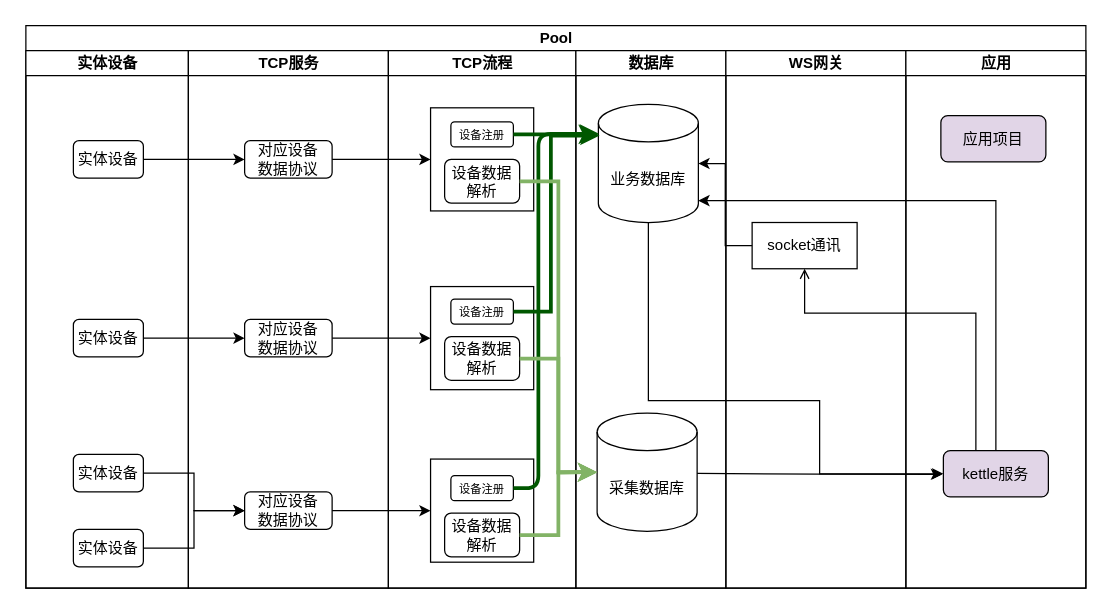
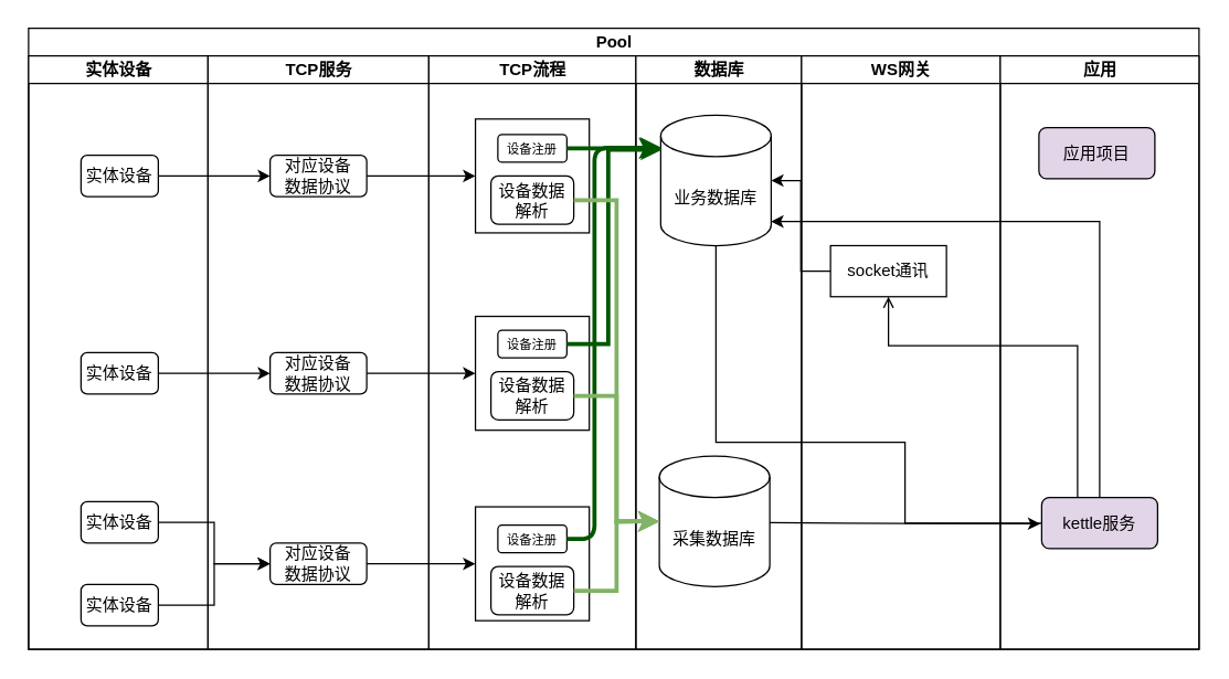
  <mxCell id="0" />
  <mxCell id="1" parent="0" />
  <mxCell id="2" value="Pool" style="swimlane;childLayout=stackLayout;resizeParent=1;resizeParentMax=0;startSize=20;html=1;" vertex="1" parent="1"><mxGeometry x="20" y="20" width="848" height="450" as="geometry" /></mxCell>
  <mxCell id="3" value="实体设备" style="swimlane;startSize=20;html=1;" vertex="1" parent="2"><mxGeometry y="20" width="130" height="430" as="geometry" /></mxCell>
  <mxCell id="4" value="实体设备" style="rounded=1;whiteSpace=wrap;html=1;" vertex="1" parent="3"><mxGeometry x="38" y="72" width="56" height="30" as="geometry" /></mxCell>
  <mxCell id="5" value="实体设备" style="rounded=1;whiteSpace=wrap;html=1;" vertex="1" parent="3"><mxGeometry x="38" y="215" width="56" height="30" as="geometry" /></mxCell>
  <mxCell id="6" value="实体设备" style="rounded=1;whiteSpace=wrap;html=1;" vertex="1" parent="3"><mxGeometry x="38" y="323" width="56" height="30" as="geometry" /></mxCell>
  <mxCell id="7" value="实体设备" style="rounded=1;whiteSpace=wrap;html=1;" vertex="1" parent="3"><mxGeometry x="38" y="383" width="56" height="30" as="geometry" /></mxCell>
  <mxCell id="8" value="TCP服务" style="swimlane;startSize=20;html=1;" vertex="1" parent="2"><mxGeometry x="130" y="20" width="160" height="430" as="geometry" /></mxCell>
  <mxCell id="9" value="对应设备&lt;br&gt;数据协议" style="rounded=1;whiteSpace=wrap;html=1;" vertex="1" parent="8"><mxGeometry x="45.0" y="72" width="70" height="30" as="geometry" /></mxCell>
  <mxCell id="10" value="对应设备&lt;br style=&quot;border-color: var(--border-color);&quot;&gt;数据协议" style="rounded=1;whiteSpace=wrap;html=1;" vertex="1" parent="8"><mxGeometry x="45.0" y="215" width="70" height="30" as="geometry" /></mxCell>
  <mxCell id="11" value="对应设备&lt;br style=&quot;border-color: var(--border-color);&quot;&gt;数据协议" style="rounded=1;whiteSpace=wrap;html=1;" vertex="1" parent="8"><mxGeometry x="45.0" y="353" width="70" height="30" as="geometry" /></mxCell>
  <mxCell id="12" value="TCP流程" style="swimlane;startSize=20;html=1;" vertex="1" parent="2"><mxGeometry x="290" y="20" width="150" height="430" as="geometry" /></mxCell>
  <mxCell id="13" value="" style="whiteSpace=wrap;html=1;aspect=fixed;" vertex="1" parent="12"><mxGeometry x="33.75" y="45.75" width="82.5" height="82.5" as="geometry" /></mxCell>
  <mxCell id="14" value="&lt;font style=&quot;font-size: 9px;&quot;&gt;设备注册&lt;/font&gt;" style="rounded=1;whiteSpace=wrap;html=1;" vertex="1" parent="12"><mxGeometry x="50" y="57" width="50" height="20" as="geometry" /></mxCell>
  <mxCell id="15" value="设备数据解析" style="rounded=1;whiteSpace=wrap;html=1;" vertex="1" parent="12"><mxGeometry x="45" y="87" width="60" height="35" as="geometry" /></mxCell>
  <mxCell id="16" value="" style="whiteSpace=wrap;html=1;aspect=fixed;" vertex="1" parent="12"><mxGeometry x="33.75" y="326.75" width="82.5" height="82.5" as="geometry" /></mxCell>
  <mxCell id="17" value="&lt;font style=&quot;font-size: 9px;&quot;&gt;设备注册&lt;/font&gt;" style="rounded=1;whiteSpace=wrap;html=1;" vertex="1" parent="12"><mxGeometry x="50.0" y="340" width="50" height="20" as="geometry" /></mxCell>
  <mxCell id="18" value="设备数据解析" style="rounded=1;whiteSpace=wrap;html=1;" vertex="1" parent="12"><mxGeometry x="45" y="370" width="60" height="35" as="geometry" /></mxCell>
  <mxCell id="19" value="" style="whiteSpace=wrap;html=1;aspect=fixed;" vertex="1" parent="12"><mxGeometry x="33.75" y="188.75" width="82.5" height="82.5" as="geometry" /></mxCell>
  <mxCell id="20" value="设备数据解析" style="rounded=1;whiteSpace=wrap;html=1;" vertex="1" parent="12"><mxGeometry x="45" y="228.75" width="60" height="35" as="geometry" /></mxCell>
  <mxCell id="21" value="&lt;font style=&quot;font-size: 9px;&quot;&gt;设备注册&lt;/font&gt;" style="rounded=1;whiteSpace=wrap;html=1;" vertex="1" parent="12"><mxGeometry x="50" y="198.75" width="50" height="20" as="geometry" /></mxCell>
  <mxCell id="22" value="数据库" style="swimlane;startSize=20;html=1;" vertex="1" parent="2"><mxGeometry x="440" y="20" width="120" height="430" as="geometry" /></mxCell>
  <mxCell id="23" value="采集数据库" style="shape=cylinder3;whiteSpace=wrap;html=1;boundedLbl=1;backgroundOutline=1;size=15;" vertex="1" parent="22"><mxGeometry x="17" y="290" width="80" height="94.5" as="geometry" /></mxCell>
  <mxCell id="24" value="业务数据库" style="shape=cylinder3;whiteSpace=wrap;html=1;boundedLbl=1;backgroundOutline=1;size=15;" vertex="1" parent="22"><mxGeometry x="18" y="43" width="80" height="94.5" as="geometry" /></mxCell>
  <mxCell id="25" value="WS网关" style="swimlane;startSize=20;html=1;" vertex="1" parent="2"><mxGeometry x="560" y="20" width="144" height="430" as="geometry" /></mxCell>
  <mxCell id="26" value="socket通讯" style="whiteSpace=wrap;html=1;rounded=0;" vertex="1" parent="25"><mxGeometry x="21" y="137.5" width="84" height="37" as="geometry" /></mxCell>
  <mxCell id="27" value="应用" style="swimlane;startSize=20;html=1;" vertex="1" parent="2"><mxGeometry x="704" y="20" width="144" height="430" as="geometry" /></mxCell>
  <mxCell id="28" value="应用项目" style="rounded=1;whiteSpace=wrap;html=1;fillColor=#e1d5e7;" vertex="1" parent="27"><mxGeometry x="28" y="52" width="84" height="37" as="geometry" /></mxCell>
  <mxCell id="29" value="kettle服务" style="rounded=1;whiteSpace=wrap;html=1;fillColor=#e1d5e7;" vertex="1" parent="27"><mxGeometry x="30" y="320" width="84" height="37" as="geometry" /></mxCell>
  <mxCell id="30" style="edgeStyle=orthogonalEdgeStyle;rounded=0;orthogonalLoop=1;jettySize=auto;html=1;entryX=0;entryY=0.5;entryDx=0;entryDy=0;" edge="1" parent="2" source="4" target="9"><mxGeometry relative="1" as="geometry"><mxPoint x="140.0" y="107" as="targetPoint" /></mxGeometry></mxCell>
  <mxCell id="31" style="edgeStyle=orthogonalEdgeStyle;rounded=0;orthogonalLoop=1;jettySize=auto;html=1;entryX=0;entryY=0.5;entryDx=0;entryDy=0;" edge="1" parent="2" source="6" target="11"><mxGeometry relative="1" as="geometry"><mxPoint x="140.0" y="358" as="targetPoint" /></mxGeometry></mxCell>
  <mxCell id="32" style="edgeStyle=orthogonalEdgeStyle;rounded=0;orthogonalLoop=1;jettySize=auto;html=1;entryX=0;entryY=0.5;entryDx=0;entryDy=0;" edge="1" parent="2" source="7" target="11"><mxGeometry relative="1" as="geometry"><mxPoint x="140.0" y="418" as="targetPoint" /></mxGeometry></mxCell>
  <mxCell id="33" style="edgeStyle=orthogonalEdgeStyle;rounded=0;orthogonalLoop=1;jettySize=auto;html=1;entryX=0;entryY=0.5;entryDx=0;entryDy=0;" edge="1" parent="2" source="10" target="19"><mxGeometry relative="1" as="geometry"><mxPoint x="320.0" y="250" as="targetPoint" /></mxGeometry></mxCell>
  <mxCell id="34" style="edgeStyle=orthogonalEdgeStyle;rounded=0;orthogonalLoop=1;jettySize=auto;html=1;" edge="1" parent="2" source="11" target="16"><mxGeometry relative="1" as="geometry" /></mxCell>
  <mxCell id="35" style="edgeStyle=orthogonalEdgeStyle;rounded=0;orthogonalLoop=1;jettySize=auto;html=1;entryX=0;entryY=0.5;entryDx=0;entryDy=0;" edge="1" parent="2" source="9" target="13"><mxGeometry relative="1" as="geometry" /></mxCell>
  <mxCell id="36" style="edgeStyle=orthogonalEdgeStyle;rounded=0;orthogonalLoop=1;jettySize=auto;html=1;entryX=-0.005;entryY=0.254;entryDx=0;entryDy=0;entryPerimeter=0;strokeWidth=3;fillColor=#008a00;strokeColor=#005700;" edge="1" parent="2" source="14" target="24"><mxGeometry relative="1" as="geometry" /></mxCell>
  <mxCell id="37" style="edgeStyle=orthogonalEdgeStyle;rounded=0;orthogonalLoop=1;jettySize=auto;html=1;entryX=0.012;entryY=0.264;entryDx=0;entryDy=0;entryPerimeter=0;fillColor=#008a00;strokeColor=#005700;strokeWidth=3;" edge="1" parent="2" source="21" target="24"><mxGeometry relative="1" as="geometry"><Array as="points"><mxPoint x="420" y="229" /><mxPoint x="420" y="88" /></Array></mxGeometry></mxCell>
  <mxCell id="38" style="edgeStyle=orthogonalEdgeStyle;rounded=1;orthogonalLoop=1;jettySize=auto;html=1;entryX=0.006;entryY=0.249;entryDx=0;entryDy=0;entryPerimeter=0;strokeWidth=3;fillColor=#008a00;strokeColor=#005700;" edge="1" parent="2" source="17" target="24"><mxGeometry relative="1" as="geometry"><Array as="points"><mxPoint x="410" y="370" /><mxPoint x="410" y="87" /></Array></mxGeometry></mxCell>
  <mxCell id="39" style="edgeStyle=orthogonalEdgeStyle;rounded=0;orthogonalLoop=1;jettySize=auto;html=1;entryX=0;entryY=0.5;entryDx=0;entryDy=0;entryPerimeter=0;fillColor=#d5e8d4;strokeColor=#82b366;strokeWidth=3;" edge="1" parent="2" source="15" target="23"><mxGeometry relative="1" as="geometry" /></mxCell>
  <mxCell id="40" style="edgeStyle=orthogonalEdgeStyle;rounded=0;orthogonalLoop=1;jettySize=auto;html=1;entryX=0;entryY=0.5;entryDx=0;entryDy=0;entryPerimeter=0;fillColor=#d5e8d4;strokeColor=#82b366;strokeWidth=3;" edge="1" parent="2" source="20" target="23"><mxGeometry relative="1" as="geometry" /></mxCell>
  <mxCell id="41" style="edgeStyle=orthogonalEdgeStyle;rounded=0;orthogonalLoop=1;jettySize=auto;html=1;entryX=0;entryY=0.5;entryDx=0;entryDy=0;entryPerimeter=0;fillColor=#d5e8d4;strokeColor=#82b366;strokeWidth=3;" edge="1" parent="2" source="18" target="23"><mxGeometry relative="1" as="geometry" /></mxCell>
  <mxCell id="42" style="edgeStyle=orthogonalEdgeStyle;rounded=0;orthogonalLoop=1;jettySize=auto;html=1;entryX=0;entryY=0.5;entryDx=0;entryDy=0;exitX=1;exitY=0.5;exitDx=0;exitDy=0;" edge="1" parent="2" source="5" target="10"><mxGeometry relative="1" as="geometry"><mxPoint x="150.0" y="249.71" as="targetPoint" /><mxPoint x="100.0" y="250" as="sourcePoint" /></mxGeometry></mxCell>
- <mxCell id="43" style="edgeStyle=orthogonalEdgeStyle;rounded=0;orthogonalLoop=1;jettySize=auto;html=1;entryX=0;entryY=0.5;entryDx=0;entryDy=0;" edge="1" parent="2" source="24" target="29"><mxGeometry relative="1" as="geometry"><mxPoint x="732.984" y="358" as="targetPoint" /><Array as="points"><mxPoint x="498.0" y="300" /><mxPoint x="635.0" y="300" /><mxPoint x="635.0" y="359" /></Array></mxGeometry></mxCell>
+ <mxCell id="43" style="edgeStyle=orthogonalEdgeStyle;rounded=0;orthogonalLoop=1;jettySize=auto;html=1;entryX=0;entryY=0.5;entryDx=0;entryDy=0;endArrow=none;" edge="1" parent="2" source="24" target="29"><mxGeometry relative="1" as="geometry"><mxPoint x="732.984" y="358" as="targetPoint" /><Array as="points"><mxPoint x="498.0" y="300" /><mxPoint x="635.0" y="300" /><mxPoint x="635.0" y="359" /></Array></mxGeometry></mxCell>
  <mxCell id="44" style="edgeStyle=orthogonalEdgeStyle;rounded=0;orthogonalLoop=1;jettySize=auto;html=1;" edge="1" parent="2" source="29"><mxGeometry relative="1" as="geometry"><mxPoint x="538.0" y="140" as="targetPoint" /><Array as="points"><mxPoint x="776" y="140" /></Array></mxGeometry></mxCell>
  <mxCell id="45" style="edgeStyle=orthogonalEdgeStyle;rounded=0;orthogonalLoop=1;jettySize=auto;html=1;entryX=0.5;entryY=1;entryDx=0;entryDy=0;endArrow=open;" edge="1" parent="2" source="29" target="26"><mxGeometry relative="1" as="geometry"><Array as="points"><mxPoint x="760" y="230" /><mxPoint x="623" y="230" /></Array></mxGeometry></mxCell>
  <mxCell id="46" style="edgeStyle=orthogonalEdgeStyle;rounded=0;orthogonalLoop=1;jettySize=auto;html=1;" edge="1" parent="2" source="26" target="24"><mxGeometry relative="1" as="geometry" /></mxCell>
  <mxCell id="47" style="edgeStyle=orthogonalEdgeStyle;rounded=0;orthogonalLoop=1;jettySize=auto;html=1;entryX=0.5;entryY=1;entryDx=0;entryDy=0;" edge="1" parent="1"><mxGeometry relative="1" as="geometry"><mxPoint x="557" y="378.257" as="sourcePoint" /><mxPoint x="752.984" y="379" as="targetPoint" /></mxGeometry></mxCell>
